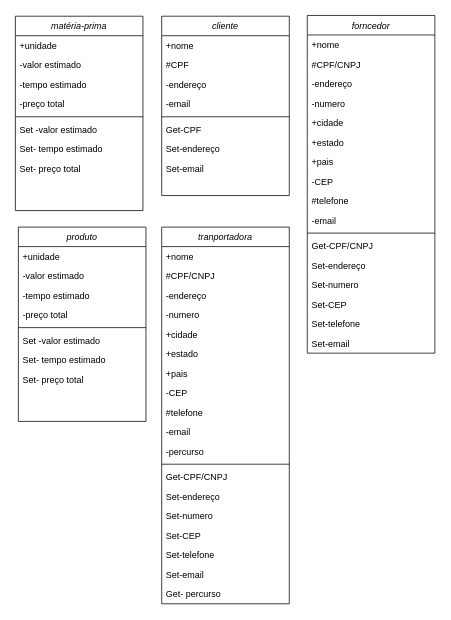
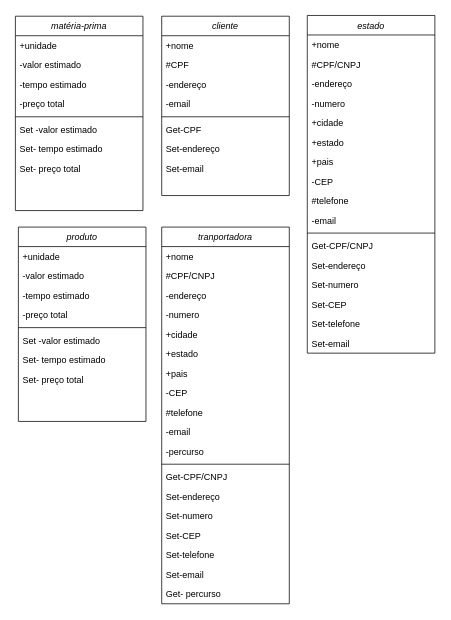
  <mxCell id="0" />
  <mxCell id="1" parent="0" />
- <mxCell id="2" value="forncedor" style="swimlane;fontStyle=2;align=center;verticalAlign=top;childLayout=stackLayout;horizontal=1;startSize=26;horizontalStack=0;resizeParent=1;resizeLast=0;collapsible=1;marginBottom=0;rounded=0;shadow=0;strokeWidth=1;" parent="1" vertex="1"><mxGeometry x="409" y="20" width="170" height="450" as="geometry"><mxRectangle x="230" y="140" width="160" height="26" as="alternateBounds" /></mxGeometry></mxCell>
+ <mxCell id="2" value="estado" style="swimlane;fontStyle=2;align=center;verticalAlign=top;childLayout=stackLayout;horizontal=1;startSize=26;horizontalStack=0;resizeParent=1;resizeLast=0;collapsible=1;marginBottom=0;rounded=0;shadow=0;strokeWidth=1;" parent="1" vertex="1"><mxGeometry x="409" y="20" width="170" height="450" as="geometry"><mxRectangle x="230" y="140" width="160" height="26" as="alternateBounds" /></mxGeometry></mxCell>
  <mxCell id="3" value="+nome" style="text;align=left;verticalAlign=top;spacingLeft=4;spacingRight=4;overflow=hidden;rotatable=0;points=[[0,0.5],[1,0.5]];portConstraint=eastwest;" parent="2" vertex="1"><mxGeometry y="26" width="170" height="26" as="geometry" /></mxCell>
  <mxCell id="4" value="#CPF/CNPJ" style="text;align=left;verticalAlign=top;spacingLeft=4;spacingRight=4;overflow=hidden;rotatable=0;points=[[0,0.5],[1,0.5]];portConstraint=eastwest;rounded=0;shadow=0;html=0;" parent="2" vertex="1"><mxGeometry y="52" width="170" height="26" as="geometry" /></mxCell>
  <mxCell id="5" value="-endereço" style="text;align=left;verticalAlign=top;spacingLeft=4;spacingRight=4;overflow=hidden;rotatable=0;points=[[0,0.5],[1,0.5]];portConstraint=eastwest;rounded=0;shadow=0;html=0;" parent="2" vertex="1"><mxGeometry y="78" width="170" height="26" as="geometry" /></mxCell>
  <mxCell id="6" value="-numero" style="text;align=left;verticalAlign=top;spacingLeft=4;spacingRight=4;overflow=hidden;rotatable=0;points=[[0,0.5],[1,0.5]];portConstraint=eastwest;rounded=0;shadow=0;html=0;" parent="2" vertex="1"><mxGeometry y="104" width="170" height="26" as="geometry" /></mxCell>
  <mxCell id="7" value="+cidade" style="text;align=left;verticalAlign=top;spacingLeft=4;spacingRight=4;overflow=hidden;rotatable=0;points=[[0,0.5],[1,0.5]];portConstraint=eastwest;rounded=0;shadow=0;html=0;" parent="2" vertex="1"><mxGeometry y="130" width="170" height="26" as="geometry" /></mxCell>
  <mxCell id="8" value="+estado" style="text;align=left;verticalAlign=top;spacingLeft=4;spacingRight=4;overflow=hidden;rotatable=0;points=[[0,0.5],[1,0.5]];portConstraint=eastwest;rounded=0;shadow=0;html=0;" parent="2" vertex="1"><mxGeometry y="156" width="170" height="26" as="geometry" /></mxCell>
  <mxCell id="9" value="+pais" style="text;align=left;verticalAlign=top;spacingLeft=4;spacingRight=4;overflow=hidden;rotatable=0;points=[[0,0.5],[1,0.5]];portConstraint=eastwest;rounded=0;shadow=0;html=0;" parent="2" vertex="1"><mxGeometry y="182" width="170" height="26" as="geometry" /></mxCell>
  <mxCell id="10" value="-CEP" style="text;align=left;verticalAlign=top;spacingLeft=4;spacingRight=4;overflow=hidden;rotatable=0;points=[[0,0.5],[1,0.5]];portConstraint=eastwest;rounded=0;shadow=0;html=0;" parent="2" vertex="1"><mxGeometry y="208" width="170" height="26" as="geometry" /></mxCell>
  <mxCell id="11" value="#telefone" style="text;align=left;verticalAlign=top;spacingLeft=4;spacingRight=4;overflow=hidden;rotatable=0;points=[[0,0.5],[1,0.5]];portConstraint=eastwest;rounded=0;shadow=0;html=0;" parent="2" vertex="1"><mxGeometry y="234" width="170" height="26" as="geometry" /></mxCell>
  <mxCell id="12" value="-email" style="text;align=left;verticalAlign=top;spacingLeft=4;spacingRight=4;overflow=hidden;rotatable=0;points=[[0,0.5],[1,0.5]];portConstraint=eastwest;rounded=0;shadow=0;html=0;" parent="2" vertex="1"><mxGeometry y="260" width="170" height="26" as="geometry" /></mxCell>
  <mxCell id="13" value="" style="line;html=1;strokeWidth=1;align=left;verticalAlign=middle;spacingTop=-1;spacingLeft=3;spacingRight=3;rotatable=0;labelPosition=right;points=[];portConstraint=eastwest;" parent="2" vertex="1"><mxGeometry y="286" width="170" height="8" as="geometry" /></mxCell>
  <mxCell id="14" value="Get-CPF/CNPJ&#10;" style="text;align=left;verticalAlign=top;spacingLeft=4;spacingRight=4;overflow=hidden;rotatable=0;points=[[0,0.5],[1,0.5]];portConstraint=eastwest;" parent="2" vertex="1"><mxGeometry y="294" width="170" height="26" as="geometry" /></mxCell>
  <mxCell id="15" value="Set-endereço" style="text;align=left;verticalAlign=top;spacingLeft=4;spacingRight=4;overflow=hidden;rotatable=0;points=[[0,0.5],[1,0.5]];portConstraint=eastwest;" parent="2" vertex="1"><mxGeometry y="320" width="170" height="26" as="geometry" /></mxCell>
  <mxCell id="16" value="Set-numero" style="text;align=left;verticalAlign=top;spacingLeft=4;spacingRight=4;overflow=hidden;rotatable=0;points=[[0,0.5],[1,0.5]];portConstraint=eastwest;" parent="2" vertex="1"><mxGeometry y="346" width="170" height="26" as="geometry" /></mxCell>
  <mxCell id="17" value="Set-CEP" style="text;align=left;verticalAlign=top;spacingLeft=4;spacingRight=4;overflow=hidden;rotatable=0;points=[[0,0.5],[1,0.5]];portConstraint=eastwest;" parent="2" vertex="1"><mxGeometry y="372" width="170" height="26" as="geometry" /></mxCell>
  <mxCell id="18" value="Set-telefone" style="text;align=left;verticalAlign=top;spacingLeft=4;spacingRight=4;overflow=hidden;rotatable=0;points=[[0,0.5],[1,0.5]];portConstraint=eastwest;" parent="2" vertex="1"><mxGeometry y="398" width="170" height="26" as="geometry" /></mxCell>
  <mxCell id="19" value="Set-email" style="text;align=left;verticalAlign=top;spacingLeft=4;spacingRight=4;overflow=hidden;rotatable=0;points=[[0,0.5],[1,0.5]];portConstraint=eastwest;" parent="2" vertex="1"><mxGeometry y="424" width="170" height="26" as="geometry" /></mxCell>
  <mxCell id="20" value="cliente" style="swimlane;fontStyle=2;align=center;verticalAlign=top;childLayout=stackLayout;horizontal=1;startSize=26;horizontalStack=0;resizeParent=1;resizeLast=0;collapsible=1;marginBottom=0;rounded=0;shadow=0;strokeWidth=1;" vertex="1" parent="1"><mxGeometry x="215" y="21" width="170" height="239" as="geometry"><mxRectangle x="230" y="140" width="160" height="26" as="alternateBounds" /></mxGeometry></mxCell>
  <mxCell id="21" value="+nome" style="text;align=left;verticalAlign=top;spacingLeft=4;spacingRight=4;overflow=hidden;rotatable=0;points=[[0,0.5],[1,0.5]];portConstraint=eastwest;" vertex="1" parent="20"><mxGeometry y="26" width="170" height="26" as="geometry" /></mxCell>
  <mxCell id="22" value="#CPF" style="text;align=left;verticalAlign=top;spacingLeft=4;spacingRight=4;overflow=hidden;rotatable=0;points=[[0,0.5],[1,0.5]];portConstraint=eastwest;rounded=0;shadow=0;html=0;" vertex="1" parent="20"><mxGeometry y="52" width="170" height="26" as="geometry" /></mxCell>
  <mxCell id="23" value="-endereço" style="text;align=left;verticalAlign=top;spacingLeft=4;spacingRight=4;overflow=hidden;rotatable=0;points=[[0,0.5],[1,0.5]];portConstraint=eastwest;rounded=0;shadow=0;html=0;" vertex="1" parent="20"><mxGeometry y="78" width="170" height="26" as="geometry" /></mxCell>
  <mxCell id="24" value="-email" style="text;align=left;verticalAlign=top;spacingLeft=4;spacingRight=4;overflow=hidden;rotatable=0;points=[[0,0.5],[1,0.5]];portConstraint=eastwest;rounded=0;shadow=0;html=0;" vertex="1" parent="20"><mxGeometry y="104" width="170" height="26" as="geometry" /></mxCell>
  <mxCell id="25" value="" style="line;html=1;strokeWidth=1;align=left;verticalAlign=middle;spacingTop=-1;spacingLeft=3;spacingRight=3;rotatable=0;labelPosition=right;points=[];portConstraint=eastwest;" vertex="1" parent="20"><mxGeometry y="130" width="170" height="8" as="geometry" /></mxCell>
  <mxCell id="26" value="Get-CPF&#10;" style="text;align=left;verticalAlign=top;spacingLeft=4;spacingRight=4;overflow=hidden;rotatable=0;points=[[0,0.5],[1,0.5]];portConstraint=eastwest;" vertex="1" parent="20"><mxGeometry y="138" width="170" height="26" as="geometry" /></mxCell>
  <mxCell id="27" value="Set-endereço" style="text;align=left;verticalAlign=top;spacingLeft=4;spacingRight=4;overflow=hidden;rotatable=0;points=[[0,0.5],[1,0.5]];portConstraint=eastwest;" vertex="1" parent="20"><mxGeometry y="164" width="170" height="26" as="geometry" /></mxCell>
  <mxCell id="28" value="Set-email" style="text;align=left;verticalAlign=top;spacingLeft=4;spacingRight=4;overflow=hidden;rotatable=0;points=[[0,0.5],[1,0.5]];portConstraint=eastwest;" vertex="1" parent="20"><mxGeometry y="190" width="170" height="26" as="geometry" /></mxCell>
  <mxCell id="29" value="matéria-prima" style="swimlane;fontStyle=2;align=center;verticalAlign=top;childLayout=stackLayout;horizontal=1;startSize=26;horizontalStack=0;resizeParent=1;resizeLast=0;collapsible=1;marginBottom=0;rounded=0;shadow=0;strokeWidth=1;" vertex="1" parent="1"><mxGeometry x="20" y="21" width="170" height="259" as="geometry"><mxRectangle x="230" y="140" width="160" height="26" as="alternateBounds" /></mxGeometry></mxCell>
  <mxCell id="30" value="+unidade" style="text;align=left;verticalAlign=top;spacingLeft=4;spacingRight=4;overflow=hidden;rotatable=0;points=[[0,0.5],[1,0.5]];portConstraint=eastwest;" vertex="1" parent="29"><mxGeometry y="26" width="170" height="26" as="geometry" /></mxCell>
  <mxCell id="31" value="-valor estimado" style="text;align=left;verticalAlign=top;spacingLeft=4;spacingRight=4;overflow=hidden;rotatable=0;points=[[0,0.5],[1,0.5]];portConstraint=eastwest;" vertex="1" parent="29"><mxGeometry y="52" width="170" height="26" as="geometry" /></mxCell>
  <mxCell id="32" value="-tempo estimado" style="text;align=left;verticalAlign=top;spacingLeft=4;spacingRight=4;overflow=hidden;rotatable=0;points=[[0,0.5],[1,0.5]];portConstraint=eastwest;" vertex="1" parent="29"><mxGeometry y="78" width="170" height="26" as="geometry" /></mxCell>
  <mxCell id="33" value="-preço total" style="text;align=left;verticalAlign=top;spacingLeft=4;spacingRight=4;overflow=hidden;rotatable=0;points=[[0,0.5],[1,0.5]];portConstraint=eastwest;" vertex="1" parent="29"><mxGeometry y="104" width="170" height="26" as="geometry" /></mxCell>
  <mxCell id="34" value="" style="line;html=1;strokeWidth=1;align=left;verticalAlign=middle;spacingTop=-1;spacingLeft=3;spacingRight=3;rotatable=0;labelPosition=right;points=[];portConstraint=eastwest;" vertex="1" parent="29"><mxGeometry y="130" width="170" height="8" as="geometry" /></mxCell>
  <mxCell id="35" value="Set -valor estimado" style="text;align=left;verticalAlign=top;spacingLeft=4;spacingRight=4;overflow=hidden;rotatable=0;points=[[0,0.5],[1,0.5]];portConstraint=eastwest;" vertex="1" parent="29"><mxGeometry y="138" width="170" height="26" as="geometry" /></mxCell>
  <mxCell id="36" value="Set- tempo estimado" style="text;align=left;verticalAlign=top;spacingLeft=4;spacingRight=4;overflow=hidden;rotatable=0;points=[[0,0.5],[1,0.5]];portConstraint=eastwest;" vertex="1" parent="29"><mxGeometry y="164" width="170" height="26" as="geometry" /></mxCell>
  <mxCell id="37" value="Set- preço total" style="text;align=left;verticalAlign=top;spacingLeft=4;spacingRight=4;overflow=hidden;rotatable=0;points=[[0,0.5],[1,0.5]];portConstraint=eastwest;" vertex="1" parent="29"><mxGeometry y="190" width="170" height="26" as="geometry" /></mxCell>
  <mxCell id="38" value="produto" style="swimlane;fontStyle=2;align=center;verticalAlign=top;childLayout=stackLayout;horizontal=1;startSize=26;horizontalStack=0;resizeParent=1;resizeLast=0;collapsible=1;marginBottom=0;rounded=0;shadow=0;strokeWidth=1;" vertex="1" parent="1"><mxGeometry x="24" y="302" width="170" height="259" as="geometry"><mxRectangle x="230" y="140" width="160" height="26" as="alternateBounds" /></mxGeometry></mxCell>
  <mxCell id="39" value="+unidade" style="text;align=left;verticalAlign=top;spacingLeft=4;spacingRight=4;overflow=hidden;rotatable=0;points=[[0,0.5],[1,0.5]];portConstraint=eastwest;" vertex="1" parent="38"><mxGeometry y="26" width="170" height="26" as="geometry" /></mxCell>
  <mxCell id="40" value="-valor estimado" style="text;align=left;verticalAlign=top;spacingLeft=4;spacingRight=4;overflow=hidden;rotatable=0;points=[[0,0.5],[1,0.5]];portConstraint=eastwest;" vertex="1" parent="38"><mxGeometry y="52" width="170" height="26" as="geometry" /></mxCell>
  <mxCell id="41" value="-tempo estimado" style="text;align=left;verticalAlign=top;spacingLeft=4;spacingRight=4;overflow=hidden;rotatable=0;points=[[0,0.5],[1,0.5]];portConstraint=eastwest;" vertex="1" parent="38"><mxGeometry y="78" width="170" height="26" as="geometry" /></mxCell>
  <mxCell id="42" value="-preço total" style="text;align=left;verticalAlign=top;spacingLeft=4;spacingRight=4;overflow=hidden;rotatable=0;points=[[0,0.5],[1,0.5]];portConstraint=eastwest;" vertex="1" parent="38"><mxGeometry y="104" width="170" height="26" as="geometry" /></mxCell>
  <mxCell id="43" value="" style="line;html=1;strokeWidth=1;align=left;verticalAlign=middle;spacingTop=-1;spacingLeft=3;spacingRight=3;rotatable=0;labelPosition=right;points=[];portConstraint=eastwest;" vertex="1" parent="38"><mxGeometry y="130" width="170" height="8" as="geometry" /></mxCell>
  <mxCell id="44" value="Set -valor estimado" style="text;align=left;verticalAlign=top;spacingLeft=4;spacingRight=4;overflow=hidden;rotatable=0;points=[[0,0.5],[1,0.5]];portConstraint=eastwest;" vertex="1" parent="38"><mxGeometry y="138" width="170" height="26" as="geometry" /></mxCell>
  <mxCell id="45" value="Set- tempo estimado" style="text;align=left;verticalAlign=top;spacingLeft=4;spacingRight=4;overflow=hidden;rotatable=0;points=[[0,0.5],[1,0.5]];portConstraint=eastwest;" vertex="1" parent="38"><mxGeometry y="164" width="170" height="26" as="geometry" /></mxCell>
  <mxCell id="46" value="Set- preço total" style="text;align=left;verticalAlign=top;spacingLeft=4;spacingRight=4;overflow=hidden;rotatable=0;points=[[0,0.5],[1,0.5]];portConstraint=eastwest;" vertex="1" parent="38"><mxGeometry y="190" width="170" height="26" as="geometry" /></mxCell>
  <mxCell id="47" value="tranportadora" style="swimlane;fontStyle=2;align=center;verticalAlign=top;childLayout=stackLayout;horizontal=1;startSize=26;horizontalStack=0;resizeParent=1;resizeLast=0;collapsible=1;marginBottom=0;rounded=0;shadow=0;strokeWidth=1;" vertex="1" parent="1"><mxGeometry x="215" y="302" width="170" height="502" as="geometry"><mxRectangle x="230" y="140" width="160" height="26" as="alternateBounds" /></mxGeometry></mxCell>
  <mxCell id="48" value="+nome" style="text;align=left;verticalAlign=top;spacingLeft=4;spacingRight=4;overflow=hidden;rotatable=0;points=[[0,0.5],[1,0.5]];portConstraint=eastwest;" vertex="1" parent="47"><mxGeometry y="26" width="170" height="26" as="geometry" /></mxCell>
  <mxCell id="49" value="#CPF/CNPJ" style="text;align=left;verticalAlign=top;spacingLeft=4;spacingRight=4;overflow=hidden;rotatable=0;points=[[0,0.5],[1,0.5]];portConstraint=eastwest;rounded=0;shadow=0;html=0;" vertex="1" parent="47"><mxGeometry y="52" width="170" height="26" as="geometry" /></mxCell>
  <mxCell id="50" value="-endereço" style="text;align=left;verticalAlign=top;spacingLeft=4;spacingRight=4;overflow=hidden;rotatable=0;points=[[0,0.5],[1,0.5]];portConstraint=eastwest;rounded=0;shadow=0;html=0;" vertex="1" parent="47"><mxGeometry y="78" width="170" height="26" as="geometry" /></mxCell>
  <mxCell id="51" value="-numero" style="text;align=left;verticalAlign=top;spacingLeft=4;spacingRight=4;overflow=hidden;rotatable=0;points=[[0,0.5],[1,0.5]];portConstraint=eastwest;rounded=0;shadow=0;html=0;" vertex="1" parent="47"><mxGeometry y="104" width="170" height="26" as="geometry" /></mxCell>
  <mxCell id="52" value="+cidade" style="text;align=left;verticalAlign=top;spacingLeft=4;spacingRight=4;overflow=hidden;rotatable=0;points=[[0,0.5],[1,0.5]];portConstraint=eastwest;rounded=0;shadow=0;html=0;" vertex="1" parent="47"><mxGeometry y="130" width="170" height="26" as="geometry" /></mxCell>
  <mxCell id="53" value="+estado" style="text;align=left;verticalAlign=top;spacingLeft=4;spacingRight=4;overflow=hidden;rotatable=0;points=[[0,0.5],[1,0.5]];portConstraint=eastwest;rounded=0;shadow=0;html=0;" vertex="1" parent="47"><mxGeometry y="156" width="170" height="26" as="geometry" /></mxCell>
  <mxCell id="54" value="+pais" style="text;align=left;verticalAlign=top;spacingLeft=4;spacingRight=4;overflow=hidden;rotatable=0;points=[[0,0.5],[1,0.5]];portConstraint=eastwest;rounded=0;shadow=0;html=0;" vertex="1" parent="47"><mxGeometry y="182" width="170" height="26" as="geometry" /></mxCell>
  <mxCell id="55" value="-CEP" style="text;align=left;verticalAlign=top;spacingLeft=4;spacingRight=4;overflow=hidden;rotatable=0;points=[[0,0.5],[1,0.5]];portConstraint=eastwest;rounded=0;shadow=0;html=0;" vertex="1" parent="47"><mxGeometry y="208" width="170" height="26" as="geometry" /></mxCell>
  <mxCell id="56" value="#telefone" style="text;align=left;verticalAlign=top;spacingLeft=4;spacingRight=4;overflow=hidden;rotatable=0;points=[[0,0.5],[1,0.5]];portConstraint=eastwest;rounded=0;shadow=0;html=0;" vertex="1" parent="47"><mxGeometry y="234" width="170" height="26" as="geometry" /></mxCell>
  <mxCell id="57" value="-email" style="text;align=left;verticalAlign=top;spacingLeft=4;spacingRight=4;overflow=hidden;rotatable=0;points=[[0,0.5],[1,0.5]];portConstraint=eastwest;rounded=0;shadow=0;html=0;" vertex="1" parent="47"><mxGeometry y="260" width="170" height="26" as="geometry" /></mxCell>
  <mxCell id="58" value="-percurso" style="text;align=left;verticalAlign=top;spacingLeft=4;spacingRight=4;overflow=hidden;rotatable=0;points=[[0,0.5],[1,0.5]];portConstraint=eastwest;rounded=0;shadow=0;html=0;" vertex="1" parent="47"><mxGeometry y="286" width="170" height="26" as="geometry" /></mxCell>
  <mxCell id="59" value="" style="line;html=1;strokeWidth=1;align=left;verticalAlign=middle;spacingTop=-1;spacingLeft=3;spacingRight=3;rotatable=0;labelPosition=right;points=[];portConstraint=eastwest;" vertex="1" parent="47"><mxGeometry y="312" width="170" height="8" as="geometry" /></mxCell>
  <mxCell id="60" value="Get-CPF/CNPJ&#10;" style="text;align=left;verticalAlign=top;spacingLeft=4;spacingRight=4;overflow=hidden;rotatable=0;points=[[0,0.5],[1,0.5]];portConstraint=eastwest;" vertex="1" parent="47"><mxGeometry y="320" width="170" height="26" as="geometry" /></mxCell>
  <mxCell id="61" value="Set-endereço" style="text;align=left;verticalAlign=top;spacingLeft=4;spacingRight=4;overflow=hidden;rotatable=0;points=[[0,0.5],[1,0.5]];portConstraint=eastwest;" vertex="1" parent="47"><mxGeometry y="346" width="170" height="26" as="geometry" /></mxCell>
  <mxCell id="62" value="Set-numero" style="text;align=left;verticalAlign=top;spacingLeft=4;spacingRight=4;overflow=hidden;rotatable=0;points=[[0,0.5],[1,0.5]];portConstraint=eastwest;" vertex="1" parent="47"><mxGeometry y="372" width="170" height="26" as="geometry" /></mxCell>
  <mxCell id="63" value="Set-CEP" style="text;align=left;verticalAlign=top;spacingLeft=4;spacingRight=4;overflow=hidden;rotatable=0;points=[[0,0.5],[1,0.5]];portConstraint=eastwest;" vertex="1" parent="47"><mxGeometry y="398" width="170" height="26" as="geometry" /></mxCell>
  <mxCell id="64" value="Set-telefone" style="text;align=left;verticalAlign=top;spacingLeft=4;spacingRight=4;overflow=hidden;rotatable=0;points=[[0,0.5],[1,0.5]];portConstraint=eastwest;" vertex="1" parent="47"><mxGeometry y="424" width="170" height="26" as="geometry" /></mxCell>
  <mxCell id="65" value="Set-email" style="text;align=left;verticalAlign=top;spacingLeft=4;spacingRight=4;overflow=hidden;rotatable=0;points=[[0,0.5],[1,0.5]];portConstraint=eastwest;" vertex="1" parent="47"><mxGeometry y="450" width="170" height="26" as="geometry" /></mxCell>
  <mxCell id="66" value="Get- percurso" style="text;align=left;verticalAlign=top;spacingLeft=4;spacingRight=4;overflow=hidden;rotatable=0;points=[[0,0.5],[1,0.5]];portConstraint=eastwest;" vertex="1" parent="47"><mxGeometry y="476" width="170" height="26" as="geometry" /></mxCell>
